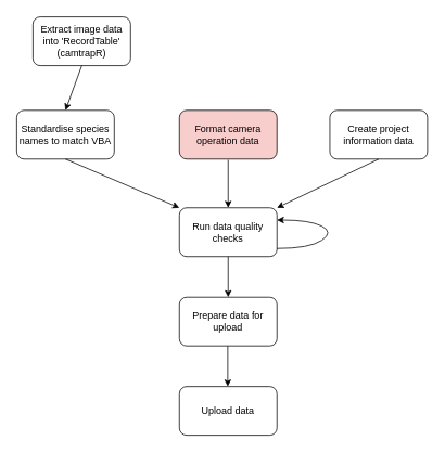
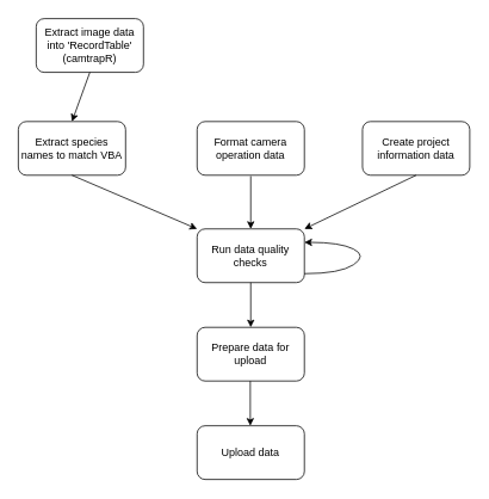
  <mxCell id="0" />
  <mxCell id="1" parent="0" />
  <mxCell id="2" value="Extract image data into 'RecordTable' (camtrapR)" style="rounded=1;whiteSpace=wrap;html=1;" vertex="1" parent="1"><mxGeometry x="40" y="20" width="120" height="60" as="geometry" /></mxCell>
  <mxCell id="3" value="" style="endArrow=classic;html=1;rounded=0;exitX=0.5;exitY=1;exitDx=0;exitDy=0;" edge="1" parent="1" source="2"><mxGeometry width="50" height="50" relative="1" as="geometry"><mxPoint x="290" y="365" as="sourcePoint" /><mxPoint x="80" y="135" as="targetPoint" /><Array as="points" /></mxGeometry></mxCell>
- <mxCell id="4" value="Standardise species names to match VBA" style="rounded=1;whiteSpace=wrap;html=1;" vertex="1" parent="1"><mxGeometry x="20" y="135" width="120" height="60" as="geometry" /></mxCell>
- <mxCell id="5" value="Format camera operation data" style="rounded=1;whiteSpace=wrap;html=1;fillColor=#f8cecc;" vertex="1" parent="1"><mxGeometry x="220" y="135" width="120" height="60" as="geometry" /></mxCell>
+ <mxCell id="4" value="Extract species names to match VBA" style="rounded=1;whiteSpace=wrap;html=1;" vertex="1" parent="1"><mxGeometry x="20" y="135" width="120" height="60" as="geometry" /></mxCell>
+ <mxCell id="5" value="Format camera operation data" style="rounded=1;whiteSpace=wrap;html=1;" vertex="1" parent="1"><mxGeometry x="220" y="135" width="120" height="60" as="geometry" /></mxCell>
  <mxCell id="6" value="Create project information data" style="rounded=1;whiteSpace=wrap;html=1;" vertex="1" parent="1"><mxGeometry x="405" y="135" width="120" height="60" as="geometry" /></mxCell>
  <mxCell id="7" value="" style="endArrow=classic;html=1;rounded=0;entryX=0;entryY=0;entryDx=0;entryDy=0;" edge="1" parent="1" target="10"><mxGeometry width="50" height="50" relative="1" as="geometry"><mxPoint x="80" y="195" as="sourcePoint" /><mxPoint x="220" y="255" as="targetPoint" /></mxGeometry></mxCell>
  <mxCell id="8" value="" style="endArrow=classic;html=1;rounded=0;exitX=0.5;exitY=1;exitDx=0;exitDy=0;entryX=1;entryY=0;entryDx=0;entryDy=0;" edge="1" parent="1" source="6" target="10"><mxGeometry width="50" height="50" relative="1" as="geometry"><mxPoint x="70" y="205" as="sourcePoint" /><mxPoint x="340" y="255" as="targetPoint" /></mxGeometry></mxCell>
  <mxCell id="9" value="" style="endArrow=classic;html=1;rounded=0;exitX=0.5;exitY=1;exitDx=0;exitDy=0;" edge="1" parent="1"><mxGeometry width="50" height="50" relative="1" as="geometry"><mxPoint x="280" y="196" as="sourcePoint" /><mxPoint x="280" y="255" as="targetPoint" /><Array as="points" /></mxGeometry></mxCell>
  <mxCell id="10" value="Run data quality checks" style="rounded=1;whiteSpace=wrap;html=1;" vertex="1" parent="1"><mxGeometry x="220" y="255" width="120" height="60" as="geometry" /></mxCell>
  <mxCell id="11" value="" style="endArrow=classic;html=1;entryX=1;entryY=0.25;entryDx=0;entryDy=0;curved=1;" edge="1" parent="1" target="10"><mxGeometry width="50" height="50" relative="1" as="geometry"><mxPoint x="340" y="305" as="sourcePoint" /><mxPoint x="390" y="255" as="targetPoint" /><Array as="points"><mxPoint x="380" y="305" /><mxPoint x="410" y="285" /><mxPoint x="380" y="270" /></Array></mxGeometry></mxCell>
  <mxCell id="12" value="" style="endArrow=classic;html=1;rounded=0;exitX=0.5;exitY=1;exitDx=0;exitDy=0;" edge="1" parent="1" source="10"><mxGeometry width="50" height="50" relative="1" as="geometry"><mxPoint x="270" y="385" as="sourcePoint" /><mxPoint x="280" y="365" as="targetPoint" /></mxGeometry></mxCell>
  <mxCell id="13" value="Prepare data for upload" style="rounded=1;whiteSpace=wrap;html=1;" vertex="1" parent="1"><mxGeometry x="220" y="365" width="120" height="60" as="geometry" /></mxCell>
  <mxCell id="14" value="Upload data" style="rounded=1;whiteSpace=wrap;html=1;" vertex="1" parent="1"><mxGeometry x="220" y="475" width="120" height="60" as="geometry" /></mxCell>
  <mxCell id="15" value="" style="endArrow=classic;html=1;rounded=0;exitX=0.5;exitY=1;exitDx=0;exitDy=0;" edge="1" parent="1"><mxGeometry width="50" height="50" relative="1" as="geometry"><mxPoint x="279.5" y="425" as="sourcePoint" /><mxPoint x="279.5" y="475" as="targetPoint" /></mxGeometry></mxCell>
